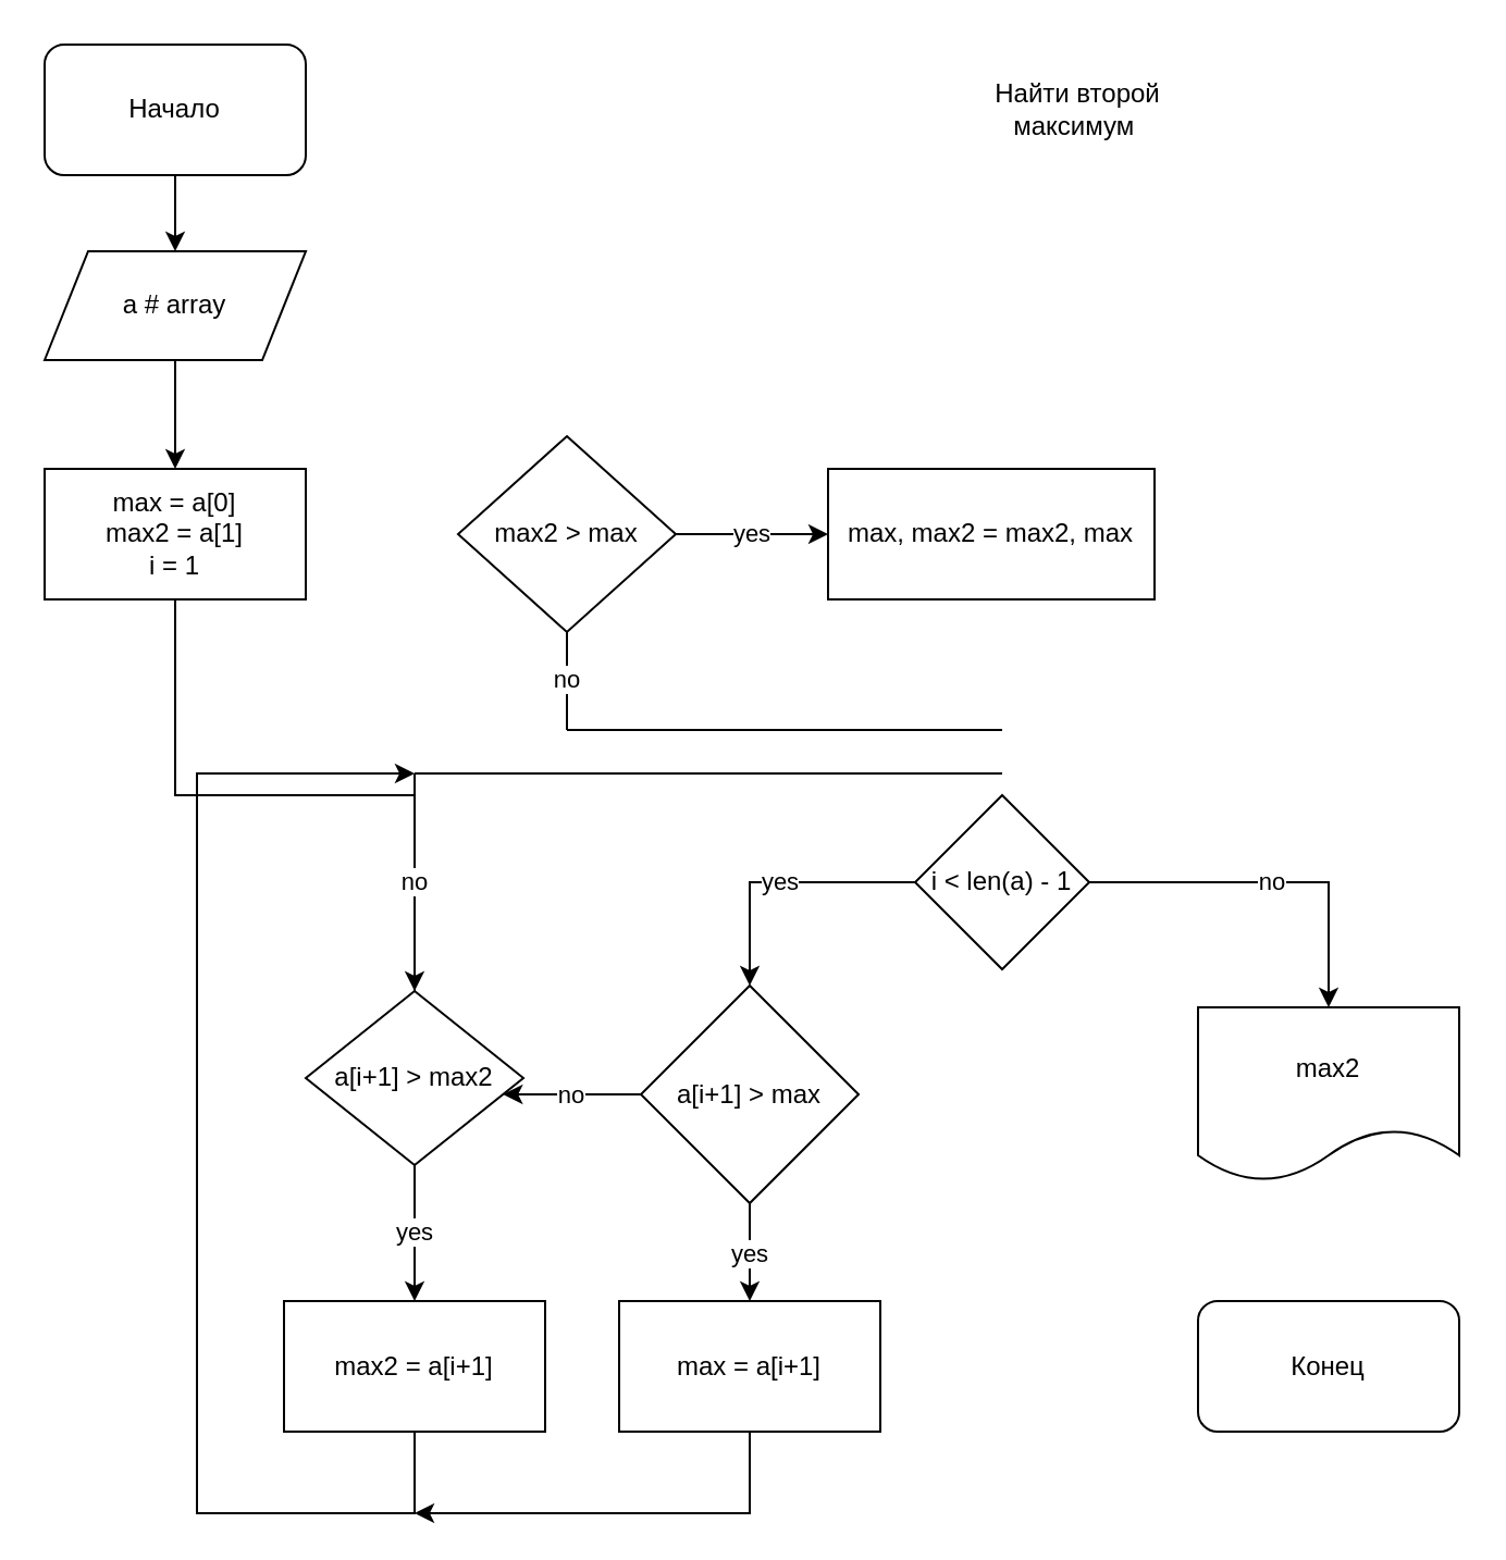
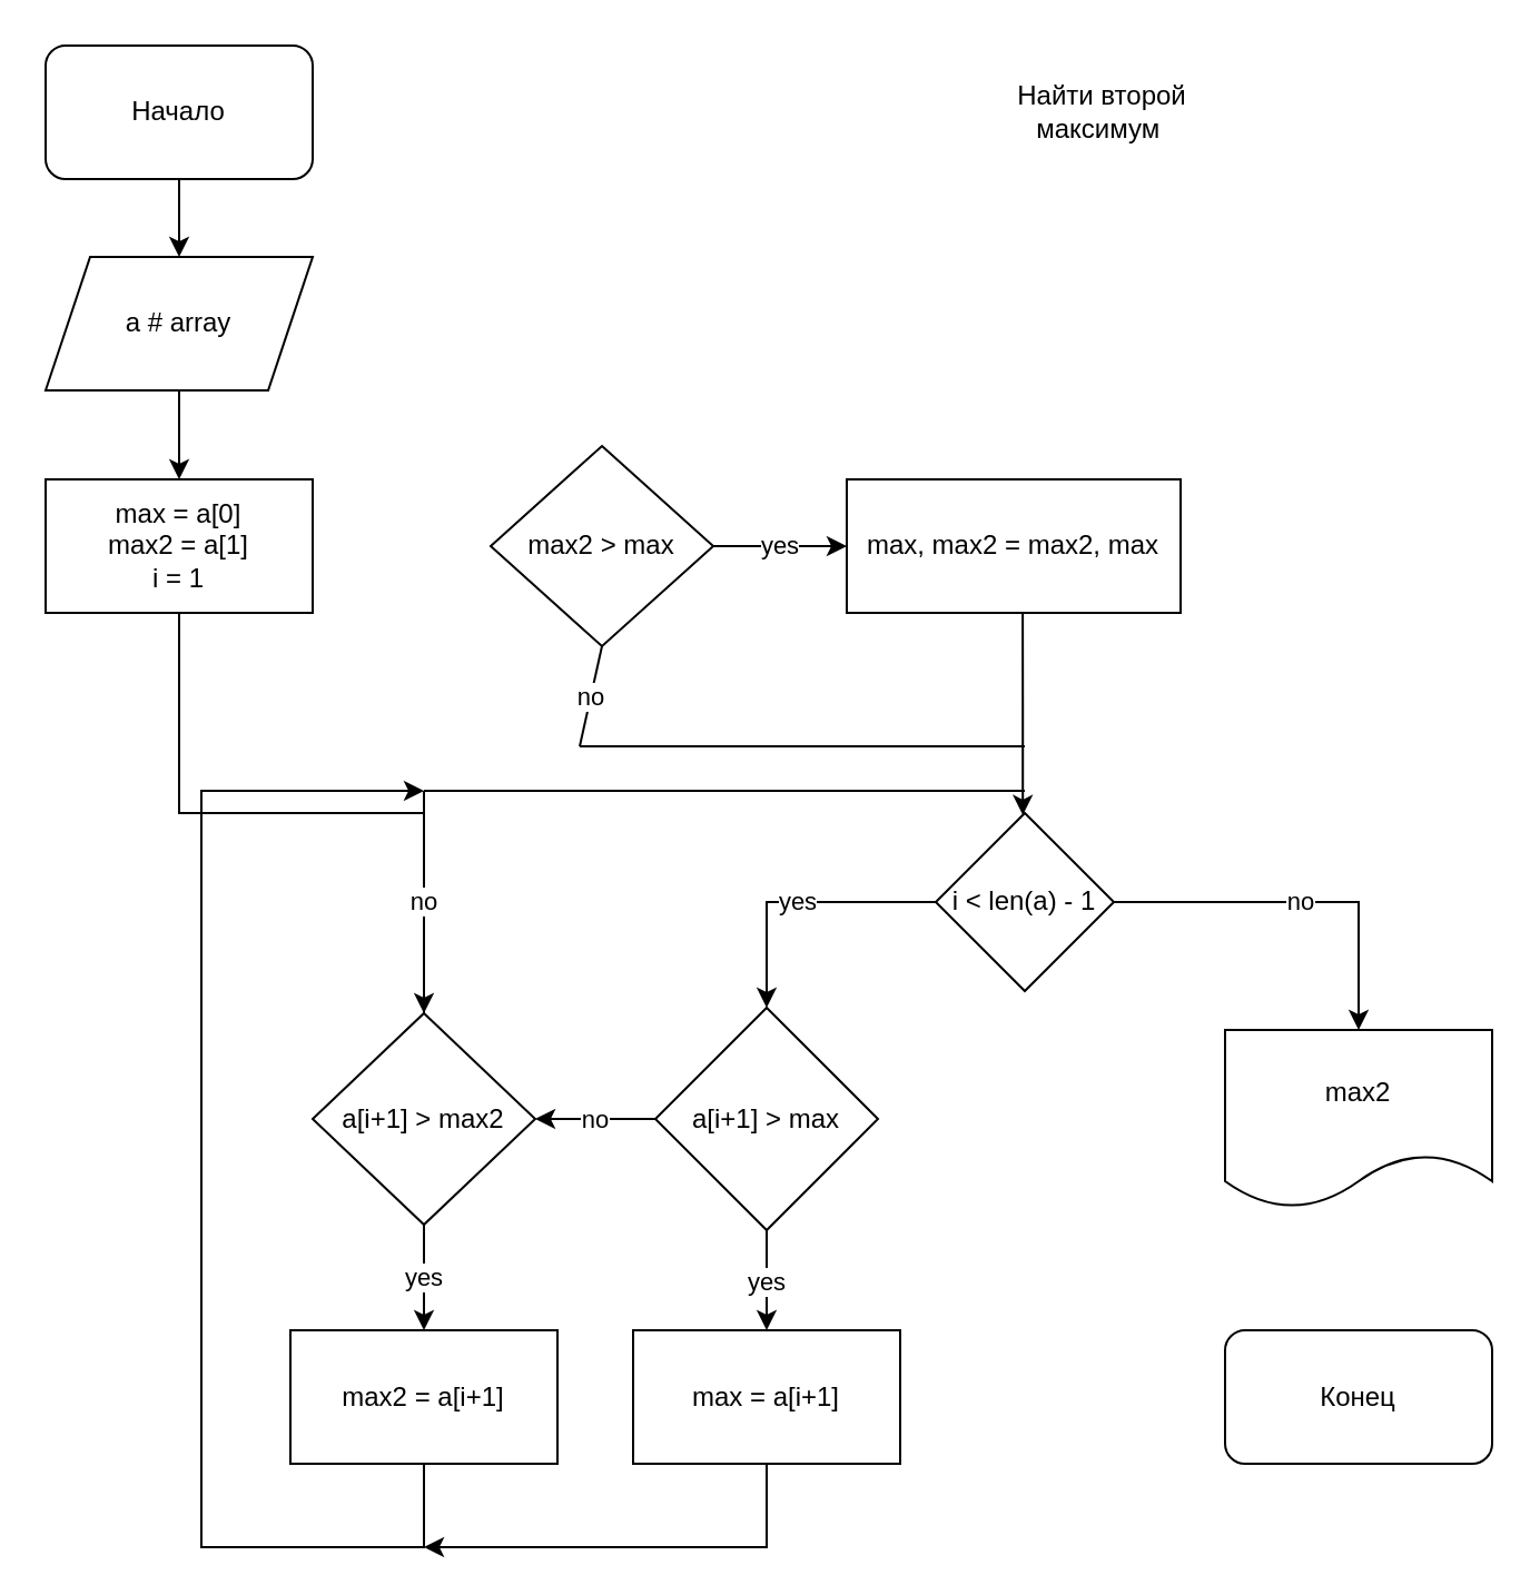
  <mxCell id="0" />
  <mxCell id="1" parent="0" />
  <mxCell id="2" value="Найти второй максимум&amp;nbsp;" style="text;html=1;strokeColor=none;fillColor=none;align=center;verticalAlign=middle;whiteSpace=wrap;rounded=0;" vertex="1" parent="1"><mxGeometry x="440" y="35" width="110" height="30" as="geometry" /></mxCell>
  <mxCell id="3" value="" style="edgeStyle=orthogonalEdgeStyle;rounded=0;orthogonalLoop=1;jettySize=auto;html=1;" edge="1" parent="1" source="4" target="6"><mxGeometry relative="1" as="geometry" /></mxCell>
  <mxCell id="4" value="Начало" style="rounded=1;whiteSpace=wrap;html=1;" vertex="1" parent="1"><mxGeometry x="20" y="20" width="120" height="60" as="geometry" /></mxCell>
  <mxCell id="5" value="" style="edgeStyle=orthogonalEdgeStyle;rounded=0;orthogonalLoop=1;jettySize=auto;html=1;" edge="1" parent="1" source="6" target="8"><mxGeometry relative="1" as="geometry" /></mxCell>
- <mxCell id="6" value="a # array" style="shape=parallelogram;perimeter=parallelogramPerimeter;whiteSpace=wrap;html=1;fixedSize=1;" vertex="1" parent="1"><mxGeometry x="20" y="115" width="120" height="50" as="geometry" /></mxCell>
+ <mxCell id="6" value="a # array" style="shape=parallelogram;perimeter=parallelogramPerimeter;whiteSpace=wrap;html=1;fixedSize=1;" vertex="1" parent="1"><mxGeometry x="20" y="115" width="120" height="60" as="geometry" /></mxCell>
  <mxCell id="7" value="" style="edgeStyle=orthogonalEdgeStyle;rounded=0;orthogonalLoop=1;jettySize=auto;html=1;" edge="1" parent="1" source="8" target="21"><mxGeometry relative="1" as="geometry" /></mxCell>
  <mxCell id="8" value="max = a[0]&lt;br&gt;max2 = a[1]&lt;br&gt;i = 1" style="rounded=0;whiteSpace=wrap;html=1;" vertex="1" parent="1"><mxGeometry x="20" y="215" width="120" height="60" as="geometry" /></mxCell>
  <mxCell id="9" value="yes" style="edgeStyle=orthogonalEdgeStyle;rounded=0;orthogonalLoop=1;jettySize=auto;html=1;" edge="1" parent="1" source="10" target="12"><mxGeometry relative="1" as="geometry"><Array as="points"><mxPoint x="340" y="245" /><mxPoint x="340" y="245" /></Array></mxGeometry></mxCell>
- <mxCell id="10" value="max2 &amp;gt; max" style="rhombus;whiteSpace=wrap;html=1;" vertex="1" parent="1"><mxGeometry x="210" y="200" width="100" height="90" as="geometry" /></mxCell>
+ <mxCell id="10" value="max2 &amp;gt; max" style="rhombus;whiteSpace=wrap;html=1;" vertex="1" parent="1"><mxGeometry x="220" y="200" width="100" height="90" as="geometry" /></mxCell>
+ <mxCell id="11" value="" style="edgeStyle=orthogonalEdgeStyle;rounded=0;orthogonalLoop=1;jettySize=auto;html=1;exitX=0.527;exitY=1.008;exitDx=0;exitDy=0;exitPerimeter=0;" edge="1" parent="1" source="12" target="13"><mxGeometry relative="1" as="geometry"><Array as="points"><mxPoint x="459" y="315" /><mxPoint x="460" y="315" /></Array></mxGeometry></mxCell>
  <mxCell id="12" value="max, max2 = max2, max" style="rounded=0;whiteSpace=wrap;html=1;" vertex="1" parent="1"><mxGeometry x="380" y="215" width="150" height="60" as="geometry" /></mxCell>
  <mxCell id="13" value="i &amp;lt; len(a) - 1" style="rhombus;whiteSpace=wrap;html=1;" vertex="1" parent="1"><mxGeometry x="420" y="365" width="80" height="80" as="geometry" /></mxCell>
  <mxCell id="14" value="no" style="endArrow=none;html=1;rounded=0;entryX=0.5;entryY=1;entryDx=0;entryDy=0;" edge="1" parent="1" target="10"><mxGeometry width="50" height="50" relative="1" as="geometry"><mxPoint x="260" y="335" as="sourcePoint" /><mxPoint x="370" y="345" as="targetPoint" /></mxGeometry></mxCell>
  <mxCell id="15" value="" style="endArrow=none;html=1;rounded=0;" edge="1" parent="1"><mxGeometry width="50" height="50" relative="1" as="geometry"><mxPoint x="460" y="335" as="sourcePoint" /><mxPoint x="260" y="335" as="targetPoint" /></mxGeometry></mxCell>
  <mxCell id="16" value="yes" style="edgeStyle=orthogonalEdgeStyle;rounded=0;orthogonalLoop=1;jettySize=auto;html=1;" edge="1" parent="1" source="18" target="19"><mxGeometry relative="1" as="geometry"><Array as="points"><mxPoint x="344" y="572.5" /><mxPoint x="344" y="572.5" /></Array></mxGeometry></mxCell>
  <mxCell id="17" value="no" style="edgeStyle=orthogonalEdgeStyle;rounded=0;orthogonalLoop=1;jettySize=auto;html=1;" edge="1" parent="1" source="18" target="21"><mxGeometry relative="1" as="geometry"><Array as="points"><mxPoint x="270" y="503" /><mxPoint x="270" y="503" /></Array></mxGeometry></mxCell>
  <mxCell id="18" value="a[i+1] &amp;gt; max" style="rhombus;whiteSpace=wrap;html=1;" vertex="1" parent="1"><mxGeometry x="294" y="452.5" width="100" height="100" as="geometry" /></mxCell>
  <mxCell id="19" value="max = a[i+1]" style="rounded=0;whiteSpace=wrap;html=1;" vertex="1" parent="1"><mxGeometry x="284" y="597.5" width="120" height="60" as="geometry" /></mxCell>
  <mxCell id="20" value="yes" style="edgeStyle=orthogonalEdgeStyle;rounded=0;orthogonalLoop=1;jettySize=auto;html=1;" edge="1" parent="1" source="21" target="22"><mxGeometry relative="1" as="geometry"><Array as="points"><mxPoint x="190" y="575" /><mxPoint x="190" y="575" /></Array></mxGeometry></mxCell>
- <mxCell id="21" value="a[i+1] &amp;gt; max2" style="rhombus;whiteSpace=wrap;html=1;" vertex="1" parent="1"><mxGeometry x="140" y="455" width="100" height="80" as="geometry" /></mxCell>
+ <mxCell id="21" value="a[i+1] &amp;gt; max2" style="rhombus;whiteSpace=wrap;html=1;" vertex="1" parent="1"><mxGeometry x="140" y="455" width="100" height="95" as="geometry" /></mxCell>
  <mxCell id="22" value="max2 = a[i+1]" style="rounded=0;whiteSpace=wrap;html=1;" vertex="1" parent="1"><mxGeometry x="130" y="597.5" width="120" height="60" as="geometry" /></mxCell>
  <mxCell id="23" value="no" style="endArrow=none;html=1;rounded=0;entryX=0.5;entryY=0;entryDx=0;entryDy=0;" edge="1" parent="1" target="21"><mxGeometry width="50" height="50" relative="1" as="geometry"><mxPoint x="190" y="355" as="sourcePoint" /><mxPoint x="460" y="525" as="targetPoint" /></mxGeometry></mxCell>
  <mxCell id="24" value="" style="endArrow=none;html=1;rounded=0;" edge="1" parent="1"><mxGeometry width="50" height="50" relative="1" as="geometry"><mxPoint x="460" y="355" as="sourcePoint" /><mxPoint x="190" y="355" as="targetPoint" /></mxGeometry></mxCell>
  <mxCell id="25" value="yes" style="endArrow=classic;html=1;rounded=0;exitX=0;exitY=0.5;exitDx=0;exitDy=0;entryX=0.5;entryY=0;entryDx=0;entryDy=0;" edge="1" parent="1" source="13" target="18"><mxGeometry width="50" height="50" relative="1" as="geometry"><mxPoint x="410" y="485" as="sourcePoint" /><mxPoint x="460" y="435" as="targetPoint" /><Array as="points"><mxPoint x="380" y="405" /><mxPoint x="344" y="405" /></Array></mxGeometry></mxCell>
  <mxCell id="26" value="" style="endArrow=classic;html=1;rounded=0;exitX=0.5;exitY=1;exitDx=0;exitDy=0;" edge="1" parent="1" source="22"><mxGeometry width="50" height="50" relative="1" as="geometry"><mxPoint x="140" y="685" as="sourcePoint" /><mxPoint x="190" y="355" as="targetPoint" /><Array as="points"><mxPoint x="190" y="695" /><mxPoint x="90" y="695" /><mxPoint x="90" y="355" /></Array></mxGeometry></mxCell>
  <mxCell id="27" value="" style="endArrow=classic;html=1;rounded=0;exitX=0.5;exitY=1;exitDx=0;exitDy=0;" edge="1" parent="1" source="19"><mxGeometry width="50" height="50" relative="1" as="geometry"><mxPoint x="410" y="495" as="sourcePoint" /><mxPoint x="190" y="695" as="targetPoint" /><Array as="points"><mxPoint x="344" y="695" /></Array></mxGeometry></mxCell>
  <mxCell id="28" value="max2" style="shape=document;whiteSpace=wrap;html=1;boundedLbl=1;" vertex="1" parent="1"><mxGeometry x="550" y="462.5" width="120" height="80" as="geometry" /></mxCell>
  <mxCell id="29" value="no" style="endArrow=classic;html=1;rounded=0;entryX=0.5;entryY=0;entryDx=0;entryDy=0;exitX=1;exitY=0.5;exitDx=0;exitDy=0;" edge="1" parent="1" source="13" target="28"><mxGeometry width="50" height="50" relative="1" as="geometry"><mxPoint x="410" y="455" as="sourcePoint" /><mxPoint x="460" y="405" as="targetPoint" /><Array as="points"><mxPoint x="610" y="405" /></Array></mxGeometry></mxCell>
  <mxCell id="30" value="Конец" style="rounded=1;whiteSpace=wrap;html=1;" vertex="1" parent="1"><mxGeometry x="550" y="597.5" width="120" height="60" as="geometry" /></mxCell>
